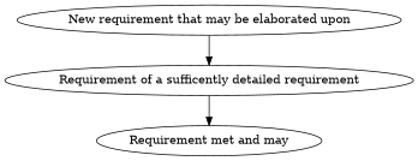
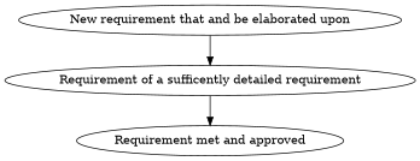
  digraph {
-   n1 [label="New requirement that may be elaborated upon"]
+   n1 [label="New requirement that and be elaborated upon"]
    n2 [label="Requirement of a sufficently detailed requirement"]
-   n3 [label="Requirement met and may"]
+   n3 [label="Requirement met and approved"]
    n1 -> n2
    n2 -> n3
  }
